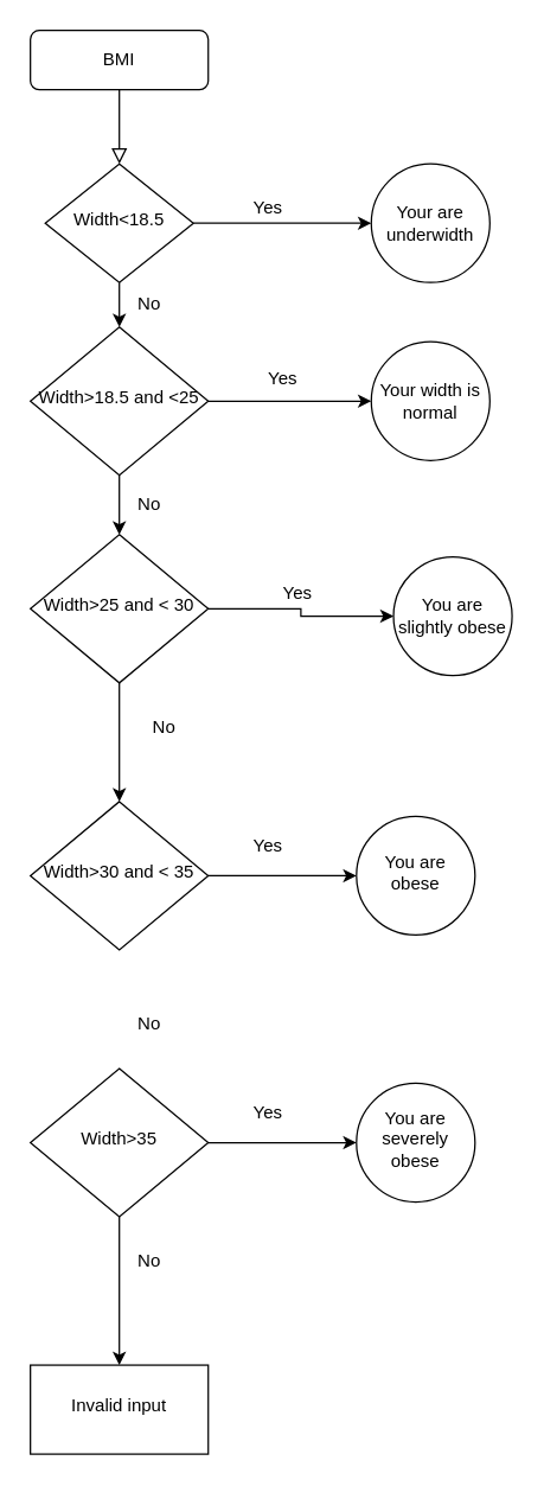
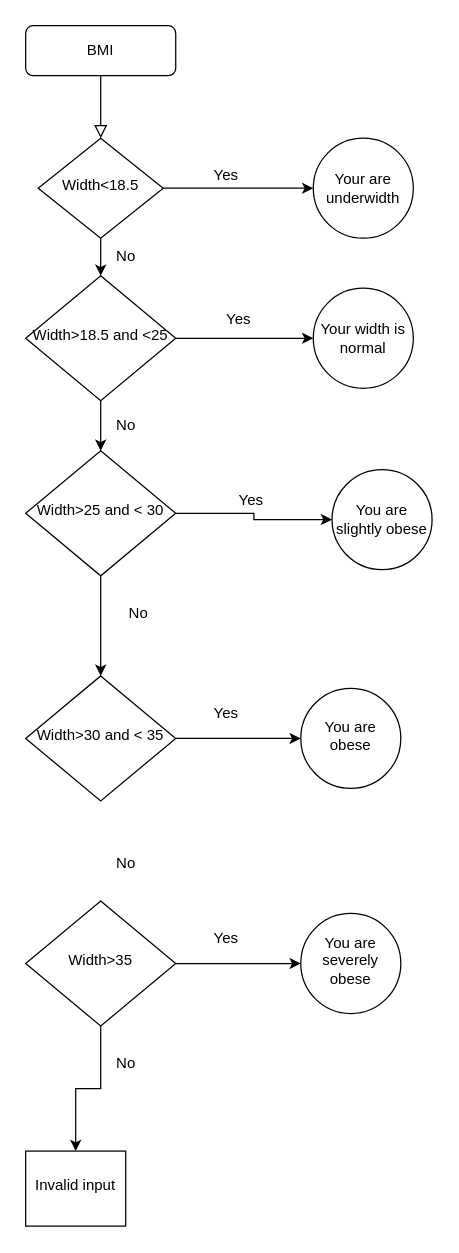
  <mxCell id="0" />
  <mxCell id="1" parent="0" />
  <mxCell id="2" value="" style="rounded=0;html=1;jettySize=auto;orthogonalLoop=1;fontSize=11;endArrow=block;endFill=0;endSize=8;strokeWidth=1;shadow=0;labelBackgroundColor=none;edgeStyle=orthogonalEdgeStyle;" edge="1" parent="1" source="3" target="6"><mxGeometry relative="1" as="geometry" /></mxCell>
  <mxCell id="3" value="BMI" style="rounded=1;whiteSpace=wrap;html=1;fontSize=12;glass=0;strokeWidth=1;shadow=0;" vertex="1" parent="1"><mxGeometry x="20" y="20" width="120" height="40" as="geometry" /></mxCell>
  <mxCell id="4" style="edgeStyle=orthogonalEdgeStyle;rounded=0;orthogonalLoop=1;jettySize=auto;html=1;exitX=1;exitY=0.5;exitDx=0;exitDy=0;entryX=0;entryY=0.5;entryDx=0;entryDy=0;" edge="1" parent="1" source="6" target="7"><mxGeometry relative="1" as="geometry" /></mxCell>
  <mxCell id="5" style="edgeStyle=orthogonalEdgeStyle;rounded=0;orthogonalLoop=1;jettySize=auto;html=1;exitX=0.5;exitY=1;exitDx=0;exitDy=0;entryX=0.5;entryY=0;entryDx=0;entryDy=0;" edge="1" parent="1" source="6" target="10"><mxGeometry relative="1" as="geometry" /></mxCell>
  <mxCell id="6" value="Width&amp;lt;18.5" style="rhombus;whiteSpace=wrap;html=1;shadow=0;fontFamily=Helvetica;fontSize=12;align=center;strokeWidth=1;spacing=6;spacingTop=-4;" vertex="1" parent="1"><mxGeometry x="30" y="110" width="100" height="80" as="geometry" /></mxCell>
  <mxCell id="7" value="Your are underwidth" style="ellipse;whiteSpace=wrap;html=1;rounded=1;glass=0;strokeWidth=1;shadow=0;" vertex="1" parent="1"><mxGeometry x="250" y="110" width="80" height="80" as="geometry" /></mxCell>
  <mxCell id="8" style="edgeStyle=orthogonalEdgeStyle;rounded=0;orthogonalLoop=1;jettySize=auto;html=1;exitX=1;exitY=0.5;exitDx=0;exitDy=0;" edge="1" parent="1" source="10"><mxGeometry relative="1" as="geometry"><mxPoint x="250" y="270" as="targetPoint" /></mxGeometry></mxCell>
  <mxCell id="9" style="edgeStyle=orthogonalEdgeStyle;rounded=0;orthogonalLoop=1;jettySize=auto;html=1;exitX=0.5;exitY=1;exitDx=0;exitDy=0;" edge="1" parent="1" source="10"><mxGeometry relative="1" as="geometry"><mxPoint x="80" y="360" as="targetPoint" /></mxGeometry></mxCell>
  <mxCell id="10" value="Width&amp;gt;18.5 and &amp;lt;25" style="rhombus;whiteSpace=wrap;html=1;shadow=0;fontFamily=Helvetica;fontSize=12;align=center;strokeWidth=1;spacing=6;spacingTop=-4;" vertex="1" parent="1"><mxGeometry x="20" y="220" width="120" height="100" as="geometry" /></mxCell>
  <mxCell id="11" value="Yes" style="text;html=1;align=center;verticalAlign=middle;resizable=0;points=[];autosize=1;strokeColor=none;fillColor=none;" vertex="1" parent="1"><mxGeometry x="160" y="125" width="40" height="30" as="geometry" /></mxCell>
  <mxCell id="12" value="No" style="text;html=1;align=center;verticalAlign=middle;resizable=0;points=[];autosize=1;strokeColor=none;fillColor=none;" vertex="1" parent="1"><mxGeometry x="80" y="190" width="40" height="30" as="geometry" /></mxCell>
  <mxCell id="13" value="Your width is normal" style="ellipse;whiteSpace=wrap;html=1;rounded=1;glass=0;strokeWidth=1;shadow=0;" vertex="1" parent="1"><mxGeometry x="250" y="230" width="80" height="80" as="geometry" /></mxCell>
  <mxCell id="14" style="edgeStyle=orthogonalEdgeStyle;rounded=0;orthogonalLoop=1;jettySize=auto;html=1;exitX=1;exitY=0.5;exitDx=0;exitDy=0;entryX=0;entryY=0.5;entryDx=0;entryDy=0;" edge="1" parent="1" source="16" target="17"><mxGeometry relative="1" as="geometry"><mxPoint x="250" y="420" as="targetPoint" /></mxGeometry></mxCell>
  <mxCell id="15" value="" style="edgeStyle=orthogonalEdgeStyle;rounded=0;orthogonalLoop=1;jettySize=auto;html=1;" edge="1" parent="1" source="16" target="22"><mxGeometry relative="1" as="geometry" /></mxCell>
  <mxCell id="16" value="Width&amp;gt;25 and &amp;lt; 30" style="rhombus;whiteSpace=wrap;html=1;shadow=0;fontFamily=Helvetica;fontSize=12;align=center;strokeWidth=1;spacing=6;spacingTop=-4;" vertex="1" parent="1"><mxGeometry x="20" y="360" width="120" height="100" as="geometry" /></mxCell>
  <mxCell id="17" value="You are slightly obese" style="ellipse;whiteSpace=wrap;html=1;rounded=1;glass=0;strokeWidth=1;shadow=0;" vertex="1" parent="1"><mxGeometry x="265" y="375" width="80" height="80" as="geometry" /></mxCell>
  <mxCell id="18" value="Yes" style="text;html=1;align=center;verticalAlign=middle;resizable=0;points=[];autosize=1;strokeColor=none;fillColor=none;" vertex="1" parent="1"><mxGeometry x="170" y="240" width="40" height="30" as="geometry" /></mxCell>
  <mxCell id="19" value="No" style="text;html=1;align=center;verticalAlign=middle;resizable=0;points=[];autosize=1;strokeColor=none;fillColor=none;" vertex="1" parent="1"><mxGeometry x="80" y="325" width="40" height="30" as="geometry" /></mxCell>
  <mxCell id="20" value="Yes" style="text;html=1;align=center;verticalAlign=middle;resizable=0;points=[];autosize=1;strokeColor=none;fillColor=none;" vertex="1" parent="1"><mxGeometry x="180" y="385" width="40" height="30" as="geometry" /></mxCell>
  <mxCell id="21" value="" style="edgeStyle=orthogonalEdgeStyle;rounded=0;orthogonalLoop=1;jettySize=auto;html=1;" edge="1" parent="1" source="22" target="23"><mxGeometry relative="1" as="geometry" /></mxCell>
  <mxCell id="22" value="Width&amp;gt;30 and &amp;lt; 35" style="rhombus;whiteSpace=wrap;html=1;shadow=0;fontFamily=Helvetica;fontSize=12;align=center;strokeWidth=1;spacing=6;spacingTop=-4;" vertex="1" parent="1"><mxGeometry x="20" y="540" width="120" height="100" as="geometry" /></mxCell>
  <mxCell id="23" value="You are obese" style="ellipse;whiteSpace=wrap;html=1;shadow=0;strokeWidth=1;spacing=6;spacingTop=-4;" vertex="1" parent="1"><mxGeometry x="240" y="550" width="80" height="80" as="geometry" /></mxCell>
  <mxCell id="24" value="No" style="text;html=1;align=center;verticalAlign=middle;resizable=0;points=[];autosize=1;strokeColor=none;fillColor=none;" vertex="1" parent="1"><mxGeometry x="90" y="475" width="40" height="30" as="geometry" /></mxCell>
  <mxCell id="25" value="" style="edgeStyle=orthogonalEdgeStyle;rounded=0;orthogonalLoop=1;jettySize=auto;html=1;" edge="1" parent="1" source="27" target="28"><mxGeometry relative="1" as="geometry" /></mxCell>
  <mxCell id="26" value="" style="edgeStyle=orthogonalEdgeStyle;rounded=0;orthogonalLoop=1;jettySize=auto;html=1;" edge="1" parent="1" source="27" target="32"><mxGeometry relative="1" as="geometry" /></mxCell>
  <mxCell id="27" value="Width&amp;gt;35" style="rhombus;whiteSpace=wrap;html=1;shadow=0;fontFamily=Helvetica;fontSize=12;align=center;strokeWidth=1;spacing=6;spacingTop=-4;" vertex="1" parent="1"><mxGeometry x="20" y="720" width="120" height="100" as="geometry" /></mxCell>
  <mxCell id="28" value="You are severely obese" style="ellipse;whiteSpace=wrap;html=1;shadow=0;strokeWidth=1;spacing=6;spacingTop=-4;" vertex="1" parent="1"><mxGeometry x="240" y="730" width="80" height="80" as="geometry" /></mxCell>
  <mxCell id="29" value="Yes" style="text;html=1;align=center;verticalAlign=middle;resizable=0;points=[];autosize=1;strokeColor=none;fillColor=none;" vertex="1" parent="1"><mxGeometry x="160" y="555" width="40" height="30" as="geometry" /></mxCell>
  <mxCell id="30" value="No" style="text;html=1;align=center;verticalAlign=middle;resizable=0;points=[];autosize=1;strokeColor=none;fillColor=none;" vertex="1" parent="1"><mxGeometry x="80" y="675" width="40" height="30" as="geometry" /></mxCell>
  <mxCell id="31" value="Yes" style="text;html=1;align=center;verticalAlign=middle;resizable=0;points=[];autosize=1;strokeColor=none;fillColor=none;" vertex="1" parent="1"><mxGeometry x="160" y="735" width="40" height="30" as="geometry" /></mxCell>
- <mxCell id="32" value="Invalid input" style="whiteSpace=wrap;html=1;shadow=0;strokeWidth=1;spacing=6;spacingTop=-4;" vertex="1" parent="1"><mxGeometry x="20" y="920" width="120" height="60" as="geometry" /></mxCell>
+ <mxCell id="32" value="Invalid input" style="whiteSpace=wrap;html=1;shadow=0;strokeWidth=1;spacing=6;spacingTop=-4;" vertex="1" parent="1"><mxGeometry x="20" y="920" width="80" height="60" as="geometry" /></mxCell>
  <mxCell id="33" value="No" style="text;html=1;align=center;verticalAlign=middle;resizable=0;points=[];autosize=1;strokeColor=none;fillColor=none;" vertex="1" parent="1"><mxGeometry x="80" y="835" width="40" height="30" as="geometry" /></mxCell>
